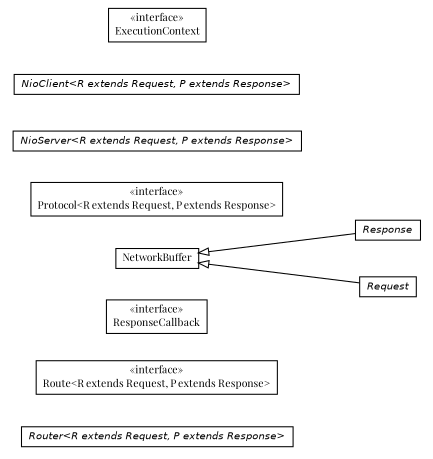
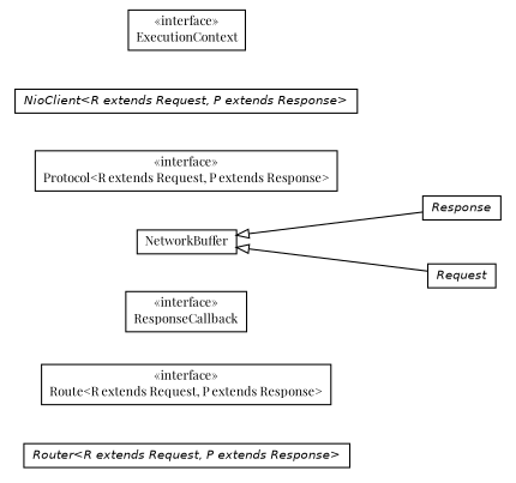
  digraph {
    nodesep=0.25
    ranksep=0.5
    rankdir=LR
    fontname="Playfair Display"
    node [fontcolor=black fontname="Playfair Display" fontsize=10.0 shape=plaintext]
    edge [arrowtail=empty dir=back fontname="Playfair Display" fontsize=10 headport=p labelfontname=Helvetica labelfontsize=10 tailport=p]
    n1 [label=<<table title="babble.net.Router" border="0" cellborder="1" cellspacing="0" cellpadding="2" port="p" href="./Router.html"> 		<tr><td><table border="0" cellspacing="0" cellpadding="1"> <tr><td align="center" balign="center"><font face="Helvetica-Oblique"> Router&lt;R extends Request, P extends Response&gt; </font></td></tr> 		</table></td></tr> 		</table>>]
    n2 [label=<<table title="babble.net.Route" border="0" cellborder="1" cellspacing="0" cellpadding="2" port="p" href="./Route.html"> 		<tr><td><table border="0" cellspacing="0" cellpadding="1"> <tr><td align="center" balign="center"> &#171;interface&#187; </td></tr> <tr><td align="center" balign="center"> Route&lt;R extends Request, P extends Response&gt; </td></tr> 		</table></td></tr> 		</table>>]
    n3 [label=<<table title="babble.net.ResponseCallback" border="0" cellborder="1" cellspacing="0" cellpadding="2" port="p" href="./ResponseCallback.html"> 		<tr><td><table border="0" cellspacing="0" cellpadding="1"> <tr><td align="center" balign="center"> &#171;interface&#187; </td></tr> <tr><td align="center" balign="center"> ResponseCallback </td></tr> 		</table></td></tr> 		</table>>]
    n4 [label=<<table title="babble.net.Response" border="0" cellborder="1" cellspacing="0" cellpadding="2" port="p" href="./Response.html"> 		<tr><td><table border="0" cellspacing="0" cellpadding="1"> <tr><td align="center" balign="center"><font face="Helvetica-Oblique"> Response </font></td></tr> 		</table></td></tr> 		</table>>]
    n5 [label=<<table title="babble.net.Request" border="0" cellborder="1" cellspacing="0" cellpadding="2" port="p" href="./Request.html"> 		<tr><td><table border="0" cellspacing="0" cellpadding="1"> <tr><td align="center" balign="center"><font face="Helvetica-Oblique"> Request </font></td></tr> 		</table></td></tr> 		</table>>]
    n6 [label=<<table title="babble.net.Protocol" border="0" cellborder="1" cellspacing="0" cellpadding="2" port="p" href="./Protocol.html"> 		<tr><td><table border="0" cellspacing="0" cellpadding="1"> <tr><td align="center" balign="center"> &#171;interface&#187; </td></tr> <tr><td align="center" balign="center"> Protocol&lt;R extends Request, P extends Response&gt; </td></tr> 		</table></td></tr> 		</table>>]
-   n7 [label=<<table title="babble.net.NioServer" border="0" cellborder="1" cellspacing="0" cellpadding="2" port="p" href="./NioServer.html"> 		<tr><td><table border="0" cellspacing="0" cellpadding="1"> <tr><td align="center" balign="center"><font face="Helvetica-Oblique"> NioServer&lt;R extends Request, P extends Response&gt; </font></td></tr> 		</table></td></tr> 		</table>>]
    n8 [label=<<table title="babble.net.NioClient" border="0" cellborder="1" cellspacing="0" cellpadding="2" port="p" href="./NioClient.html"> 		<tr><td><table border="0" cellspacing="0" cellpadding="1"> <tr><td align="center" balign="center"><font face="Helvetica-Oblique"> NioClient&lt;R extends Request, P extends Response&gt; </font></td></tr> 		</table></td></tr> 		</table>>]
    n9 [label=<<table title="babble.net.NetworkBuffer" border="0" cellborder="1" cellspacing="0" cellpadding="2" port="p" href="./NetworkBuffer.html"> 		<tr><td><table border="0" cellspacing="0" cellpadding="1"> <tr><td align="center" balign="center"> NetworkBuffer </td></tr> 		</table></td></tr> 		</table>>]
    n10 [label=<<table title="babble.net.ExecutionContext" border="0" cellborder="1" cellspacing="0" cellpadding="2" port="p" href="./ExecutionContext.html"> 		<tr><td><table border="0" cellspacing="0" cellpadding="1"> <tr><td align="center" balign="center"> &#171;interface&#187; </td></tr> <tr><td align="center" balign="center"> ExecutionContext </td></tr> 		</table></td></tr> 		</table>>]
    n9 -> n4
    n9 -> n5
  }
